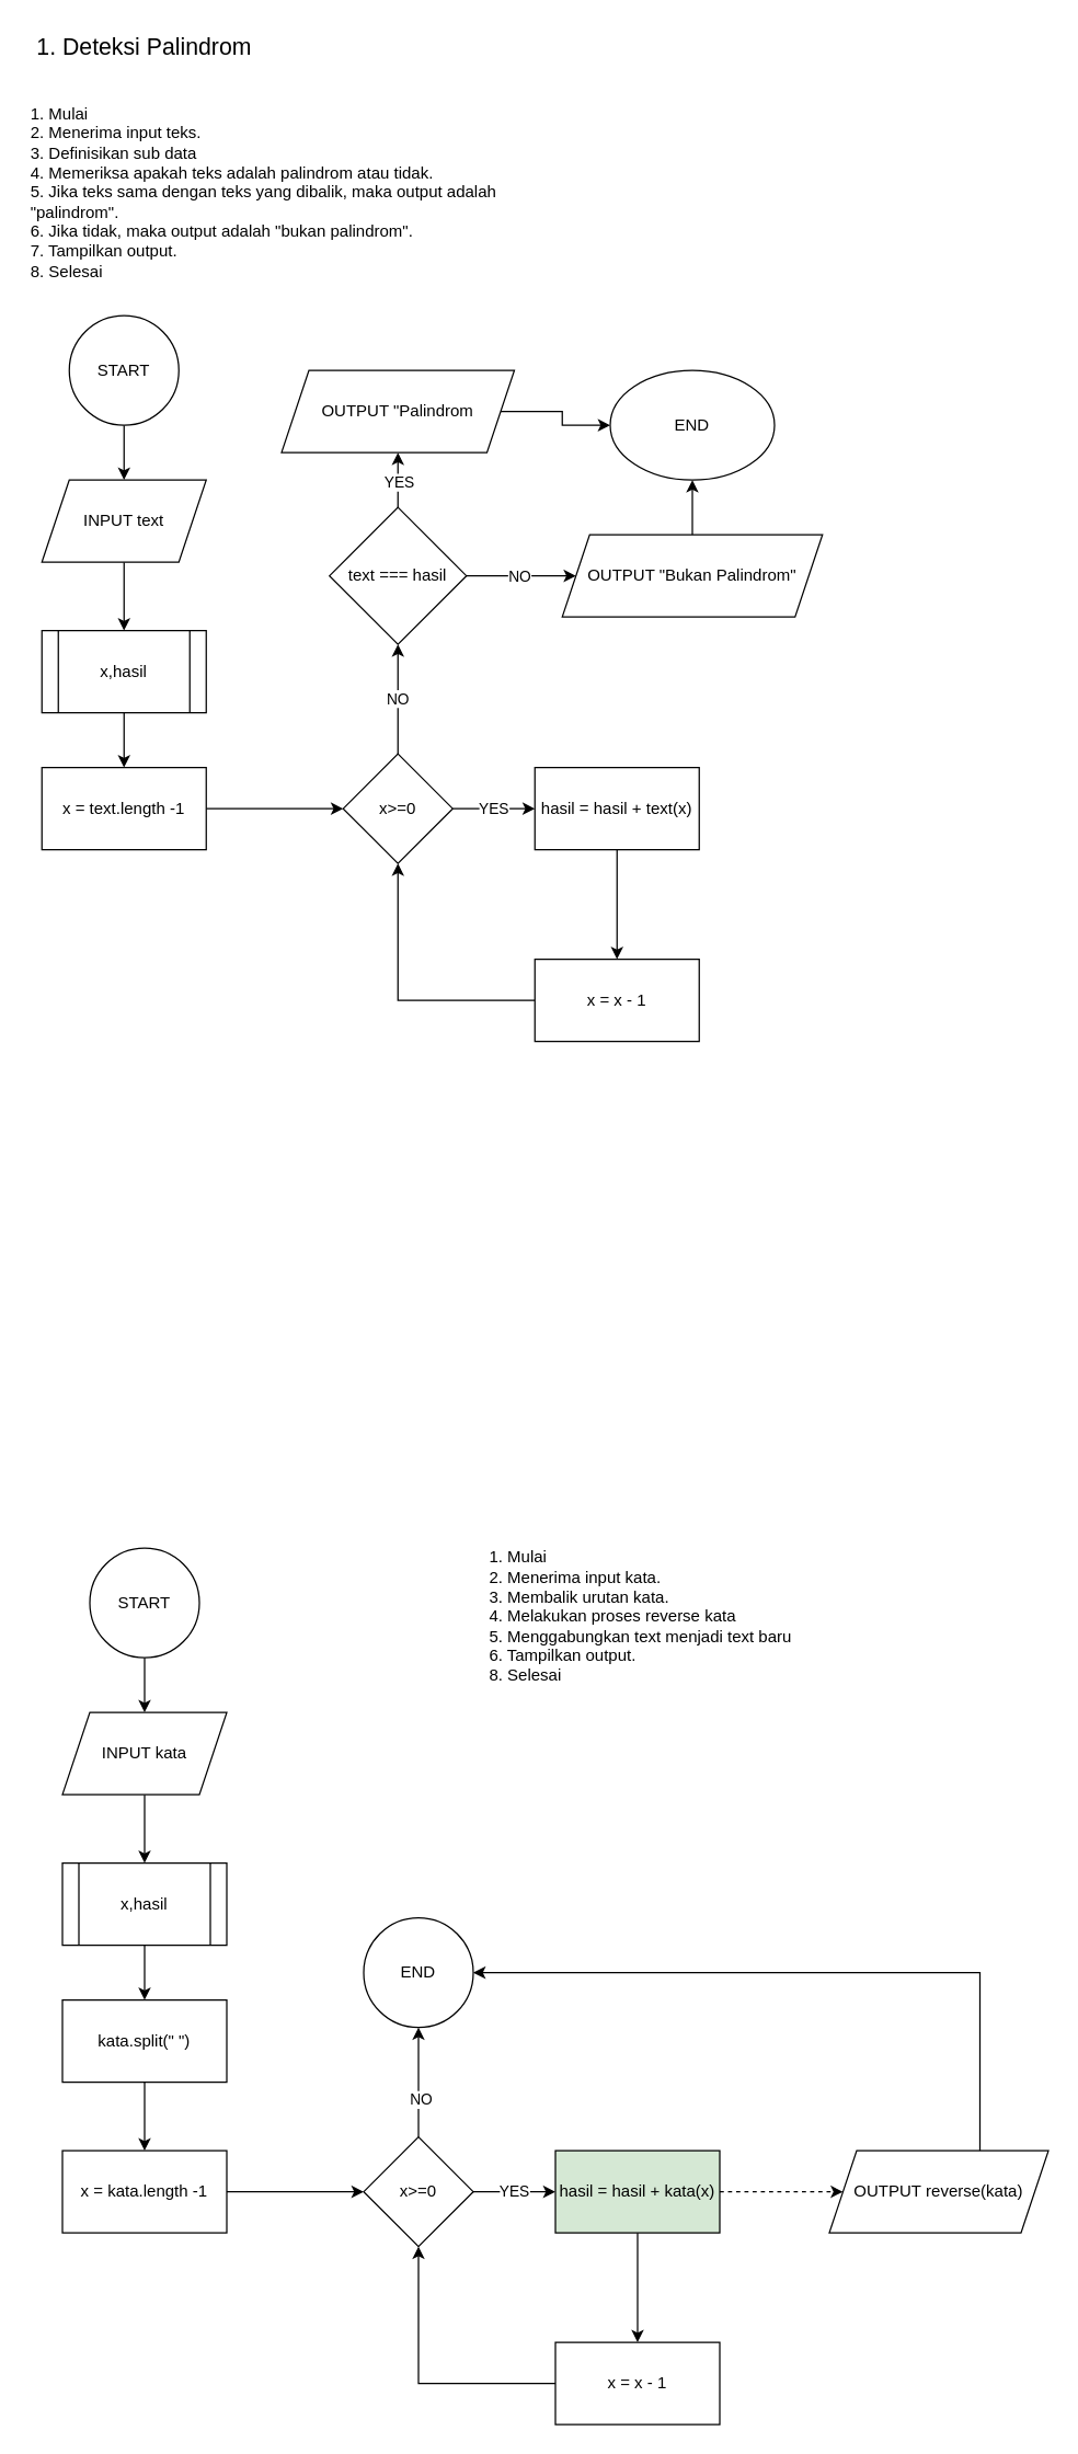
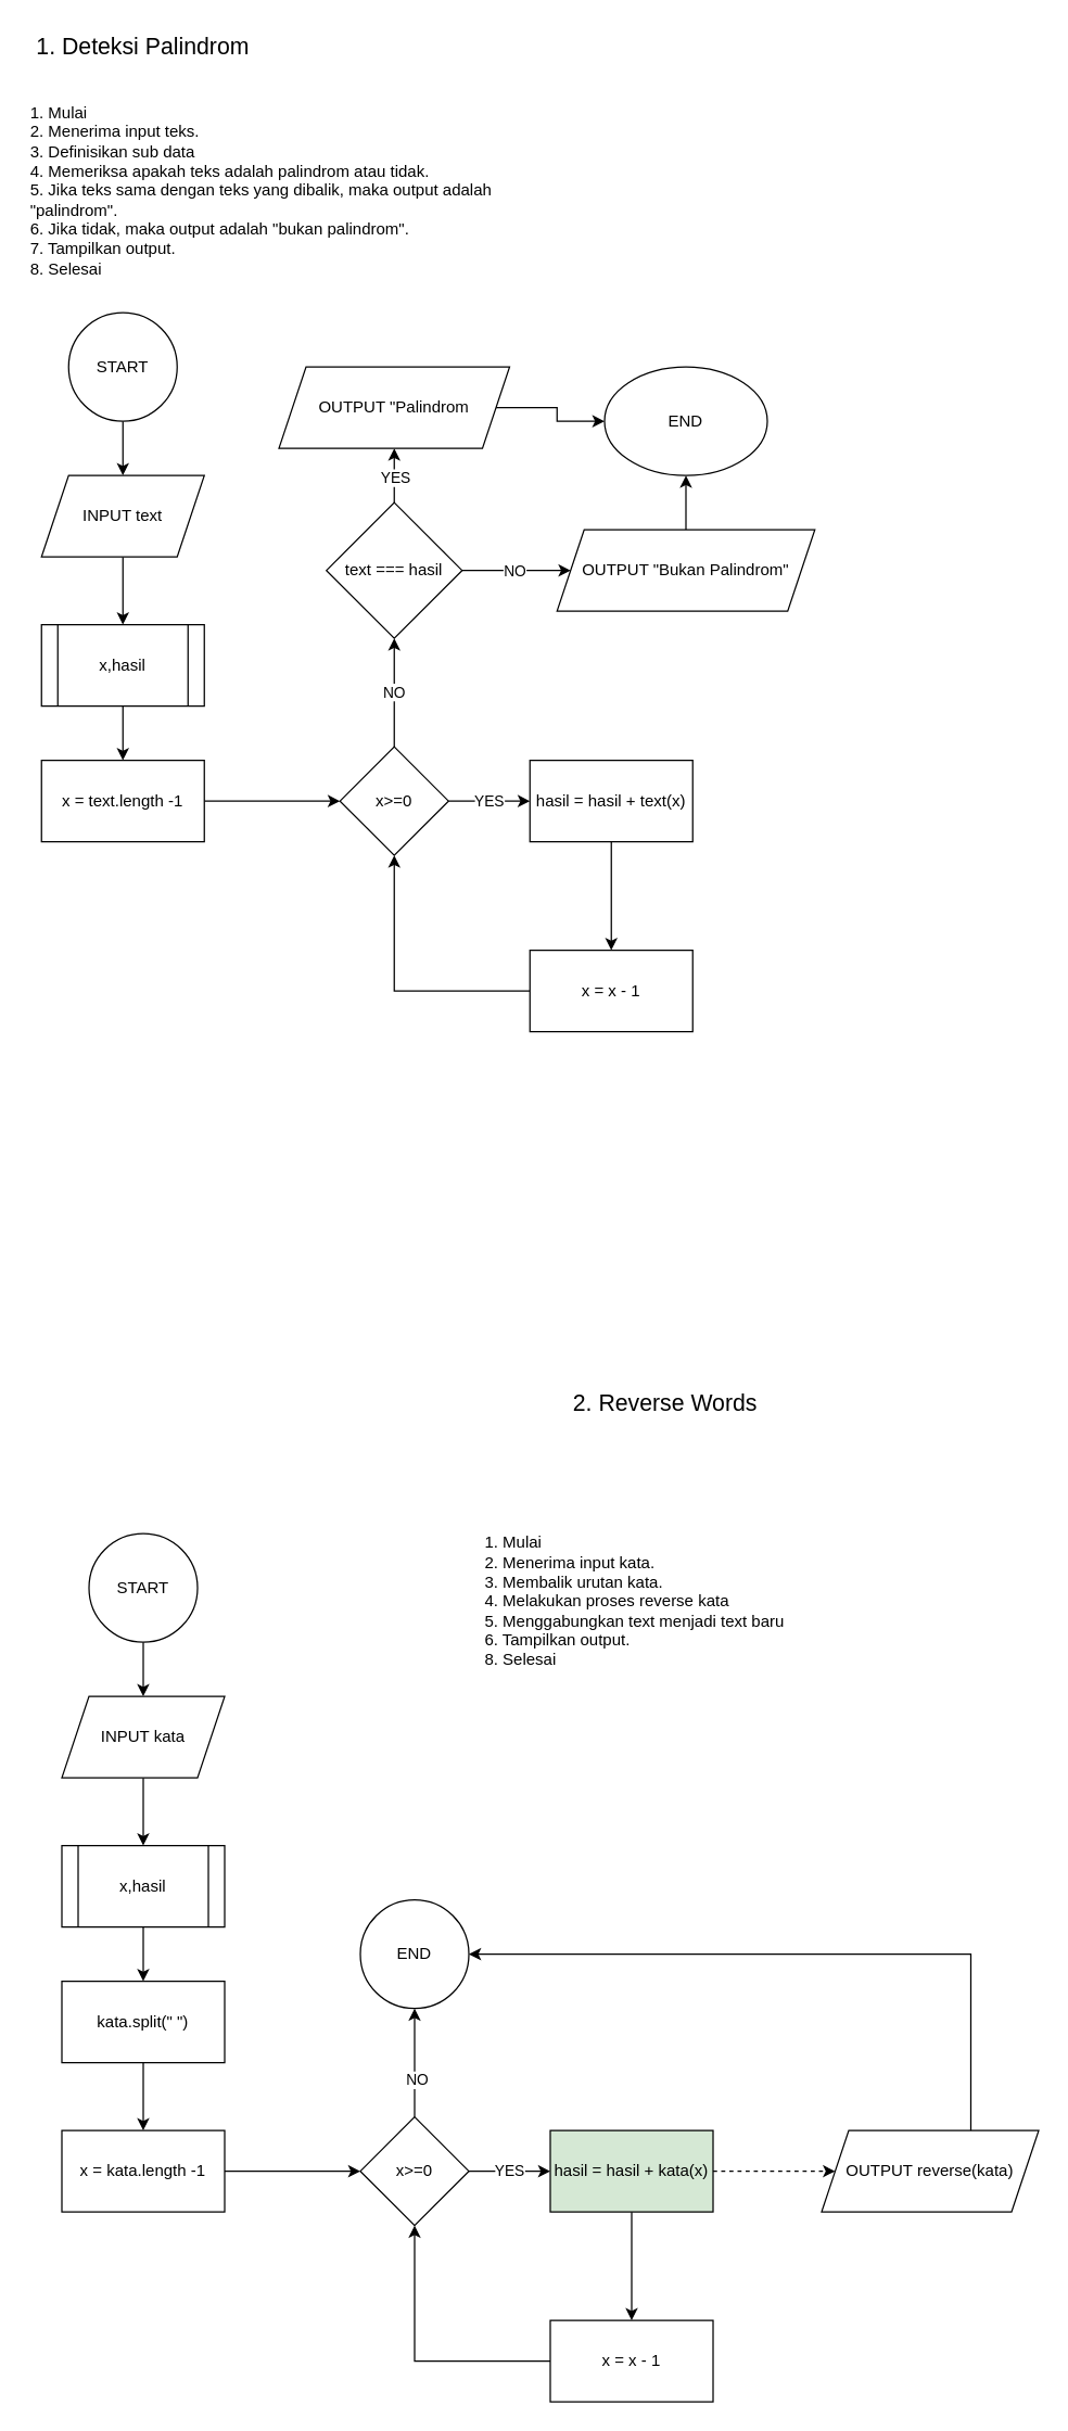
  <mxCell id="0" />
  <mxCell id="1" parent="0" />
  <mxCell id="2" value="1. Deteksi Palindrom" style="text;html=1;strokeColor=none;fillColor=none;align=center;verticalAlign=middle;whiteSpace=wrap;rounded=0;fontSize=17;" vertex="1" parent="1"><mxGeometry x="20" y="20" width="170" height="30" as="geometry" /></mxCell>
  <mxCell id="3" value="&lt;div&gt;1. Mulai&lt;/div&gt;&lt;div&gt;2. Menerima input teks.&lt;br&gt;3. Definisikan sub data&lt;/div&gt;&lt;div&gt;4. Memeriksa apakah teks adalah palindrom atau tidak.&lt;/div&gt;&lt;div&gt;5. Jika teks sama dengan teks yang dibalik, maka output adalah &quot;palindrom&quot;.&lt;/div&gt;&lt;div&gt;6. Jika tidak, maka output adalah &quot;bukan palindrom&quot;.&lt;/div&gt;&lt;div&gt;7. Tampilkan output.&lt;/div&gt;&lt;div&gt;8. Selesai&lt;/div&gt;" style="text;html=1;strokeColor=none;fillColor=none;align=left;verticalAlign=middle;whiteSpace=wrap;rounded=0;" vertex="1" parent="1"><mxGeometry x="20" y="80" width="350" height="120" as="geometry" /></mxCell>
  <mxCell id="4" style="edgeStyle=orthogonalEdgeStyle;rounded=0;orthogonalLoop=1;jettySize=auto;html=1;entryX=0.5;entryY=0;entryDx=0;entryDy=0;" edge="1" parent="1" source="5" target="7"><mxGeometry relative="1" as="geometry" /></mxCell>
  <mxCell id="5" value="START" style="ellipse;whiteSpace=wrap;html=1;aspect=fixed;" vertex="1" parent="1"><mxGeometry x="50" y="230" width="80" height="80" as="geometry" /></mxCell>
  <mxCell id="6" value="" style="edgeStyle=orthogonalEdgeStyle;rounded=0;orthogonalLoop=1;jettySize=auto;html=1;" edge="1" parent="1" source="7" target="9"><mxGeometry relative="1" as="geometry"><mxPoint x="90" y="460" as="targetPoint" /></mxGeometry></mxCell>
  <mxCell id="7" value="INPUT text" style="shape=parallelogram;perimeter=parallelogramPerimeter;whiteSpace=wrap;html=1;fixedSize=1;" vertex="1" parent="1"><mxGeometry x="30" y="350" width="120" height="60" as="geometry" /></mxCell>
  <mxCell id="8" value="" style="edgeStyle=orthogonalEdgeStyle;rounded=0;orthogonalLoop=1;jettySize=auto;html=1;" edge="1" parent="1" source="9" target="11"><mxGeometry relative="1" as="geometry" /></mxCell>
  <mxCell id="9" value="x,hasil" style="shape=process;whiteSpace=wrap;html=1;backgroundOutline=1;" vertex="1" parent="1"><mxGeometry x="30" y="460" width="120" height="60" as="geometry" /></mxCell>
  <mxCell id="10" value="" style="edgeStyle=orthogonalEdgeStyle;rounded=0;orthogonalLoop=1;jettySize=auto;html=1;" edge="1" parent="1" source="11" target="14"><mxGeometry relative="1" as="geometry" /></mxCell>
  <mxCell id="11" value="x = text.length -1" style="rounded=0;whiteSpace=wrap;html=1;" vertex="1" parent="1"><mxGeometry x="30" y="560" width="120" height="60" as="geometry" /></mxCell>
  <mxCell id="12" value="YES" style="edgeStyle=orthogonalEdgeStyle;rounded=0;orthogonalLoop=1;jettySize=auto;html=1;" edge="1" parent="1" source="14" target="16"><mxGeometry relative="1" as="geometry"><Array as="points"><mxPoint x="360" y="590" /><mxPoint x="360" y="590" /></Array></mxGeometry></mxCell>
  <mxCell id="13" value="NO" style="edgeStyle=orthogonalEdgeStyle;rounded=0;orthogonalLoop=1;jettySize=auto;html=1;" edge="1" parent="1" source="14" target="23"><mxGeometry relative="1" as="geometry" /></mxCell>
  <mxCell id="14" value="x&amp;gt;=0" style="rhombus;whiteSpace=wrap;html=1;rounded=0;" vertex="1" parent="1"><mxGeometry x="250" y="550" width="80" height="80" as="geometry" /></mxCell>
  <mxCell id="15" value="" style="edgeStyle=orthogonalEdgeStyle;rounded=0;orthogonalLoop=1;jettySize=auto;html=1;" edge="1" parent="1" source="16" target="18"><mxGeometry relative="1" as="geometry" /></mxCell>
  <mxCell id="16" value="hasil = hasil + text(x)" style="whiteSpace=wrap;html=1;rounded=0;" vertex="1" parent="1"><mxGeometry x="390" y="560" width="120" height="60" as="geometry" /></mxCell>
  <mxCell id="17" style="edgeStyle=orthogonalEdgeStyle;rounded=0;orthogonalLoop=1;jettySize=auto;html=1;entryX=0.5;entryY=1;entryDx=0;entryDy=0;" edge="1" parent="1" source="18" target="14"><mxGeometry relative="1" as="geometry" /></mxCell>
  <mxCell id="18" value="x = x - 1" style="whiteSpace=wrap;html=1;rounded=0;" vertex="1" parent="1"><mxGeometry x="390" y="700" width="120" height="60" as="geometry" /></mxCell>
  <mxCell id="19" value="" style="edgeStyle=orthogonalEdgeStyle;rounded=0;orthogonalLoop=1;jettySize=auto;html=1;" edge="1" parent="1" source="23" target="25"><mxGeometry relative="1" as="geometry" /></mxCell>
  <mxCell id="20" value="YES" style="edgeLabel;html=1;align=center;verticalAlign=middle;resizable=0;points=[];" vertex="1" connectable="0" parent="19"><mxGeometry x="-0.062" relative="1" as="geometry"><mxPoint as="offset" /></mxGeometry></mxCell>
  <mxCell id="21" value="" style="edgeStyle=orthogonalEdgeStyle;rounded=0;orthogonalLoop=1;jettySize=auto;html=1;" edge="1" parent="1" source="23" target="27"><mxGeometry relative="1" as="geometry" /></mxCell>
  <mxCell id="22" value="NO" style="edgeLabel;html=1;align=center;verticalAlign=middle;resizable=0;points=[];" vertex="1" connectable="0" parent="21"><mxGeometry x="-0.044" relative="1" as="geometry"><mxPoint as="offset" /></mxGeometry></mxCell>
  <mxCell id="23" value="text === hasil" style="rhombus;whiteSpace=wrap;html=1;rounded=0;" vertex="1" parent="1"><mxGeometry x="240" y="370" width="100" height="100" as="geometry" /></mxCell>
  <mxCell id="24" style="edgeStyle=orthogonalEdgeStyle;rounded=0;orthogonalLoop=1;jettySize=auto;html=1;entryX=0;entryY=0.5;entryDx=0;entryDy=0;" edge="1" parent="1" source="25" target="28"><mxGeometry relative="1" as="geometry" /></mxCell>
  <mxCell id="25" value="OUTPUT &quot;Palindrom" style="shape=parallelogram;perimeter=parallelogramPerimeter;whiteSpace=wrap;html=1;fixedSize=1;rounded=0;" vertex="1" parent="1"><mxGeometry x="205" y="270" width="170" height="60" as="geometry" /></mxCell>
  <mxCell id="26" style="edgeStyle=orthogonalEdgeStyle;rounded=0;orthogonalLoop=1;jettySize=auto;html=1;exitX=0.5;exitY=0;exitDx=0;exitDy=0;entryX=0.5;entryY=1;entryDx=0;entryDy=0;" edge="1" parent="1" source="27" target="28"><mxGeometry relative="1" as="geometry" /></mxCell>
  <mxCell id="27" value="OUTPUT &quot;Bukan Palindrom&quot;" style="shape=parallelogram;perimeter=parallelogramPerimeter;whiteSpace=wrap;html=1;fixedSize=1;rounded=0;" vertex="1" parent="1"><mxGeometry x="410" y="390" width="190" height="60" as="geometry" /></mxCell>
  <mxCell id="28" value="END" style="ellipse;whiteSpace=wrap;html=1;" vertex="1" parent="1"><mxGeometry x="445" y="270" width="120" height="80" as="geometry" /></mxCell>
  <mxCell id="29" style="edgeStyle=orthogonalEdgeStyle;rounded=0;orthogonalLoop=1;jettySize=auto;html=1;entryX=0.5;entryY=0;entryDx=0;entryDy=0;" edge="1" parent="1" source="30" target="32"><mxGeometry relative="1" as="geometry" /></mxCell>
  <mxCell id="30" value="START" style="ellipse;whiteSpace=wrap;html=1;aspect=fixed;" vertex="1" parent="1"><mxGeometry x="65" y="1130" width="80" height="80" as="geometry" /></mxCell>
  <mxCell id="31" value="" style="edgeStyle=orthogonalEdgeStyle;rounded=0;orthogonalLoop=1;jettySize=auto;html=1;" edge="1" parent="1" source="32" target="34"><mxGeometry relative="1" as="geometry"><mxPoint x="105" y="1360" as="targetPoint" /></mxGeometry></mxCell>
  <mxCell id="32" value="INPUT kata" style="shape=parallelogram;perimeter=parallelogramPerimeter;whiteSpace=wrap;html=1;fixedSize=1;" vertex="1" parent="1"><mxGeometry x="45" y="1250" width="120" height="60" as="geometry" /></mxCell>
  <mxCell id="33" value="" style="edgeStyle=orthogonalEdgeStyle;rounded=0;orthogonalLoop=1;jettySize=auto;html=1;" edge="1" parent="1" source="34" target="47"><mxGeometry relative="1" as="geometry" /></mxCell>
  <mxCell id="34" value="x,hasil" style="shape=process;whiteSpace=wrap;html=1;backgroundOutline=1;" vertex="1" parent="1"><mxGeometry x="45" y="1360" width="120" height="60" as="geometry" /></mxCell>
  <mxCell id="35" value="" style="edgeStyle=orthogonalEdgeStyle;rounded=0;orthogonalLoop=1;jettySize=auto;html=1;" edge="1" parent="1" source="36" target="40"><mxGeometry relative="1" as="geometry" /></mxCell>
  <mxCell id="36" value="x = kata.length -1" style="rounded=0;whiteSpace=wrap;html=1;" vertex="1" parent="1"><mxGeometry x="45" y="1570" width="120" height="60" as="geometry" /></mxCell>
  <mxCell id="37" value="YES" style="edgeStyle=orthogonalEdgeStyle;rounded=0;orthogonalLoop=1;jettySize=auto;html=1;" edge="1" parent="1" source="40" target="43"><mxGeometry relative="1" as="geometry"><Array as="points"><mxPoint x="375" y="1600" /><mxPoint x="375" y="1600" /></Array></mxGeometry></mxCell>
  <mxCell id="38" value="" style="edgeStyle=orthogonalEdgeStyle;rounded=0;orthogonalLoop=1;jettySize=auto;html=1;" edge="1" parent="1" source="40" target="48"><mxGeometry relative="1" as="geometry" /></mxCell>
  <mxCell id="39" value="NO" style="edgeLabel;html=1;align=center;verticalAlign=middle;resizable=0;points=[];" vertex="1" connectable="0" parent="38"><mxGeometry x="-0.3" y="-1" relative="1" as="geometry"><mxPoint as="offset" /></mxGeometry></mxCell>
  <mxCell id="40" value="x&amp;gt;=0" style="rhombus;whiteSpace=wrap;html=1;rounded=0;" vertex="1" parent="1"><mxGeometry x="265" y="1560" width="80" height="80" as="geometry" /></mxCell>
  <mxCell id="41" value="" style="edgeStyle=orthogonalEdgeStyle;rounded=0;orthogonalLoop=1;jettySize=auto;html=1;" edge="1" parent="1" source="43" target="45"><mxGeometry relative="1" as="geometry" /></mxCell>
  <mxCell id="42" value="" style="edgeStyle=orthogonalEdgeStyle;rounded=0;orthogonalLoop=1;jettySize=auto;html=1;dashed=1;" edge="1" parent="1" source="43" target="50"><mxGeometry relative="1" as="geometry" /></mxCell>
  <mxCell id="43" value="hasil = hasil + kata(x)" style="whiteSpace=wrap;html=1;rounded=0;fillColor=#d5e8d4;" vertex="1" parent="1"><mxGeometry x="405" y="1570" width="120" height="60" as="geometry" /></mxCell>
  <mxCell id="44" style="edgeStyle=orthogonalEdgeStyle;rounded=0;orthogonalLoop=1;jettySize=auto;html=1;entryX=0.5;entryY=1;entryDx=0;entryDy=0;" edge="1" parent="1" source="45" target="40"><mxGeometry relative="1" as="geometry" /></mxCell>
  <mxCell id="45" value="x = x - 1" style="whiteSpace=wrap;html=1;rounded=0;" vertex="1" parent="1"><mxGeometry x="405" y="1710" width="120" height="60" as="geometry" /></mxCell>
  <mxCell id="46" value="" style="edgeStyle=orthogonalEdgeStyle;rounded=0;orthogonalLoop=1;jettySize=auto;html=1;" edge="1" parent="1" source="47" target="36"><mxGeometry relative="1" as="geometry" /></mxCell>
  <mxCell id="47" value="kata.split(&quot; &quot;)" style="rounded=0;whiteSpace=wrap;html=1;" vertex="1" parent="1"><mxGeometry x="45" y="1460" width="120" height="60" as="geometry" /></mxCell>
  <mxCell id="48" value="END" style="ellipse;whiteSpace=wrap;html=1;rounded=0;" vertex="1" parent="1"><mxGeometry x="265" y="1400" width="80" height="80" as="geometry" /></mxCell>
  <mxCell id="49" style="edgeStyle=orthogonalEdgeStyle;rounded=0;orthogonalLoop=1;jettySize=auto;html=1;entryX=1;entryY=0.5;entryDx=0;entryDy=0;" edge="1" parent="1" source="50" target="48"><mxGeometry relative="1" as="geometry"><Array as="points"><mxPoint x="715" y="1440" /></Array></mxGeometry></mxCell>
  <mxCell id="50" value="OUTPUT&amp;nbsp;reverse(kata)" style="shape=parallelogram;perimeter=parallelogramPerimeter;whiteSpace=wrap;html=1;fixedSize=1;rounded=0;" vertex="1" parent="1"><mxGeometry x="605" y="1570" width="160" height="60" as="geometry" /></mxCell>
+ <mxCell id="51" value="2.&amp;nbsp;Reverse Words" style="text;html=1;strokeColor=none;fillColor=none;align=center;verticalAlign=middle;whiteSpace=wrap;rounded=0;fontSize=17;" vertex="1" parent="1"><mxGeometry x="405" y="1020" width="170" height="30" as="geometry" /></mxCell>
  <mxCell id="52" value="&lt;div&gt;1. Mulai&lt;/div&gt;&lt;div&gt;2. Menerima input kata.&lt;br&gt;3. Membalik urutan kata.&lt;/div&gt;&lt;div&gt;4. Melakukan proses reverse kata&lt;/div&gt;&lt;div&gt;5. Menggabungkan text menjadi text baru&lt;/div&gt;&lt;div&gt;6. Tampilkan output.&lt;/div&gt;&lt;div&gt;8. Selesai&lt;/div&gt;" style="text;html=1;strokeColor=none;fillColor=none;align=left;verticalAlign=middle;whiteSpace=wrap;rounded=0;" vertex="1" parent="1"><mxGeometry x="355" y="1120" width="335" height="120" as="geometry" /></mxCell>
